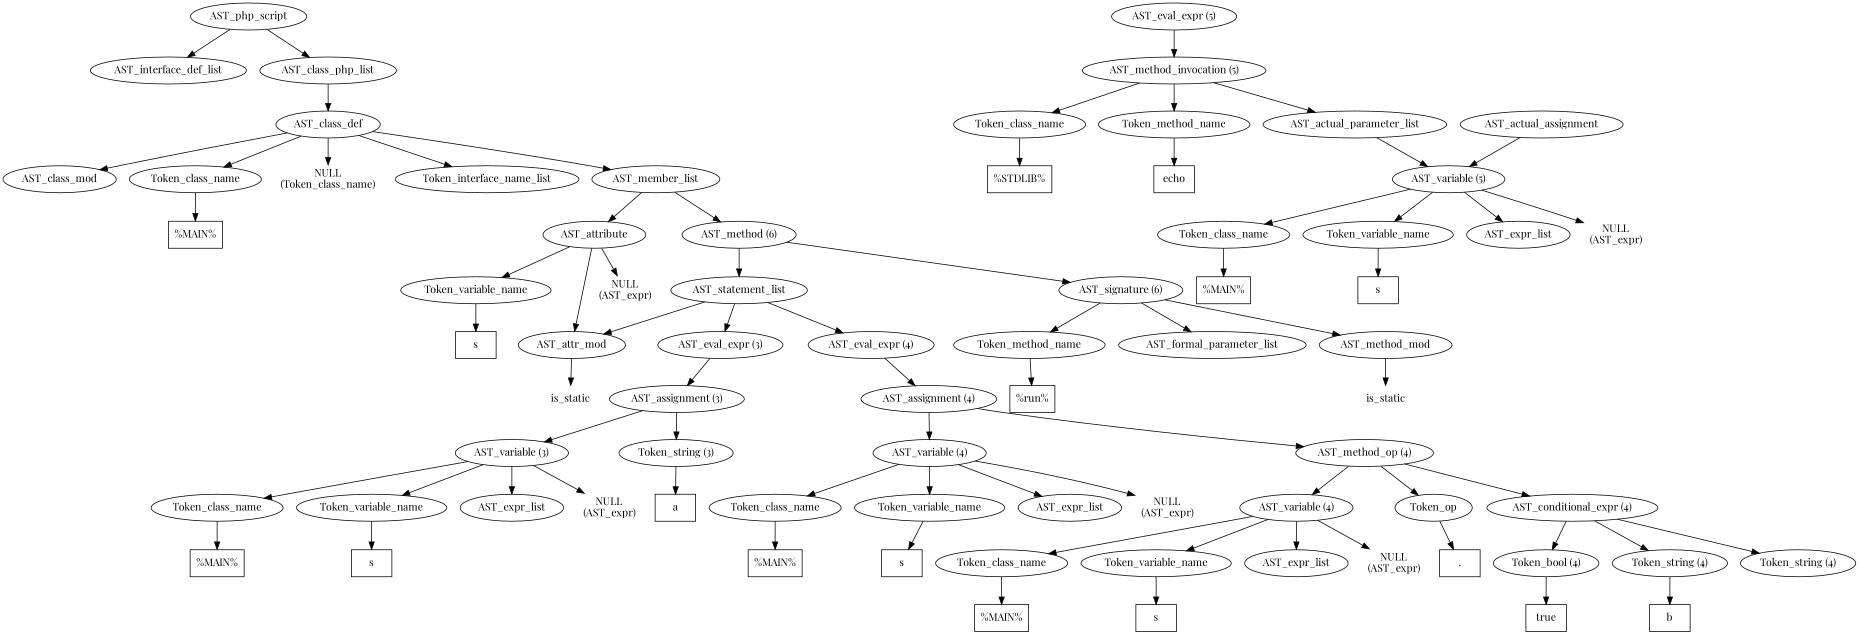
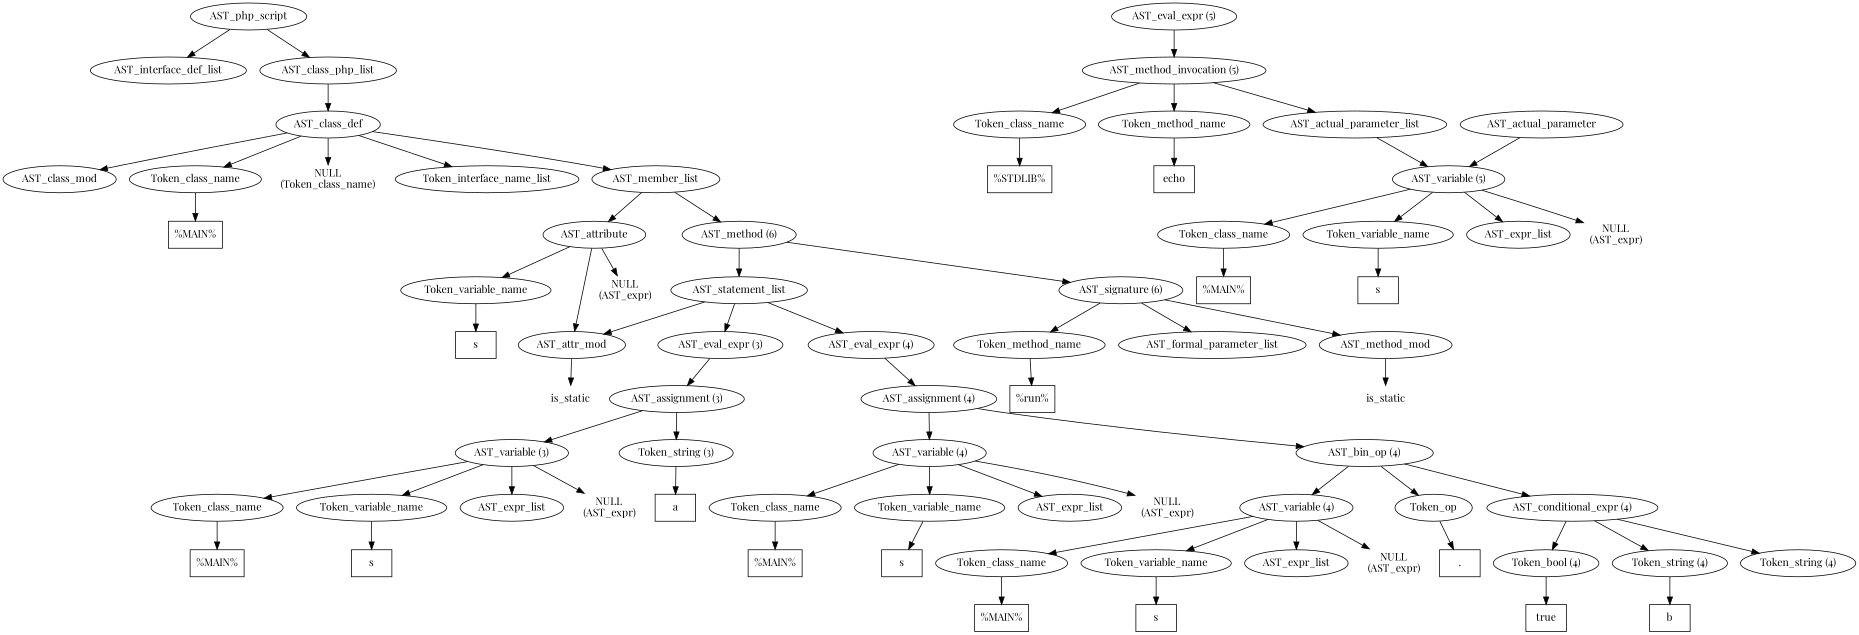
  digraph {
    fontname="Playfair Display"
    node [fontname="Playfair Display"]
    edge [fontname="Playfair Display"]
    n1 [label=AST_php_script]
    n2 [label=AST_interface_def_list]
    n3 [label=AST_class_php_list]
    n4 [label=AST_class_def]
    n5 [label=AST_class_mod]
    n6 [label=Token_class_name]
    n7 [label="NULL\n(Token_class_name)" shape=plaintext]
    n8 [label=Token_interface_name_list]
    n9 [label=AST_member_list]
    n10 [label="%MAIN%" shape=box]
    n11 [label="AST_method (6)"]
    n12 [label=AST_attribute]
    n13 [label="AST_signature (6)"]
    n14 [label=AST_statement_list]
    n15 [label=AST_attr_mod]
    n16 [label=Token_variable_name]
    n17 [label="NULL\n(AST_expr)" shape=plaintext]
    n18 [label=AST_method_mod]
    n19 [label=Token_method_name]
    n20 [label=AST_formal_parameter_list]
    n21 [label="AST_eval_expr (3)"]
    n22 [label="AST_eval_expr (4)"]
    n23 [label=is_static shape=plaintext]
    n24 [label="%run%" shape=box]
    n25 [label="AST_assignment (3)"]
    n26 [label="AST_assignment (4)"]
    n27 [label="AST_eval_expr (5)"]
    n28 [label="AST_method_invocation (5)"]
    n29 [label="AST_variable (3)"]
    n30 [label="Token_string (3)"]
    n31 [label=Token_class_name]
    n32 [label=Token_variable_name]
    n33 [label=AST_expr_list]
    n34 [label="NULL\n(AST_expr)" shape=plaintext]
    n35 [label=a shape=box]
    n36 [label="%MAIN%" shape=box]
    n37 [label=s shape=box]
    n38 [label="AST_variable (4)"]
-   n39 [label="AST_method_op (4)"]
+   n39 [label="AST_bin_op (4)"]
    n40 [label=Token_class_name]
    n41 [label=Token_variable_name]
    n42 [label=AST_expr_list]
    n43 [label="NULL\n(AST_expr)" shape=plaintext]
    n44 [label="AST_variable (4)"]
    n45 [label=Token_op]
    n46 [label="AST_conditional_expr (4)"]
    n47 [label="%MAIN%" shape=box]
    n48 [label=s shape=box]
    n49 [label=Token_class_name]
    n50 [label=Token_variable_name]
    n51 [label=AST_expr_list]
    n52 [label="NULL\n(AST_expr)" shape=plaintext]
    n53 [label="." shape=box]
    n54 [label="Token_bool (4)"]
    n55 [label="Token_string (4)"]
    n56 [label="Token_string (4)"]
    n57 [label="%MAIN%" shape=box]
    n58 [label=s shape=box]
    n59 [label=true shape=box]
    n60 [label=b shape=box]
    n61 [label=Token_class_name]
    n62 [label=Token_method_name]
    n63 [label=AST_actual_parameter_list]
    n64 [label="%STDLIB%" shape=box]
    n65 [label=echo shape=box]
    n66 [label="AST_variable (5)"]
-   n67 [label=AST_actual_assignment]
+   n67 [label=AST_actual_parameter]
    n68 [label=Token_class_name]
    n69 [label=Token_variable_name]
    n70 [label=AST_expr_list]
    n71 [label="NULL\n(AST_expr)" shape=plaintext]
    n72 [label="%MAIN%" shape=box]
    n73 [label=s shape=box]
    n74 [label=is_static shape=plaintext]
    n75 [label=s shape=box]
    n1 -> n2
    n1 -> n3
    n3 -> n4
    n4 -> n5
    n4 -> n6
    n4 -> n7
    n4 -> n8
    n4 -> n9
    n6 -> n10
    n9 -> n11
    n9 -> n12
    n11 -> n13
    n11 -> n14
    n12 -> n15
    n12 -> n16
    n12 -> n17
    n13 -> n18
    n13 -> n19
    n13 -> n20
    n14 -> n15
    n14 -> n21
    n14 -> n22
    n15 -> n74
    n16 -> n75
    n18 -> n23
    n19 -> n24
    n21 -> n25
    n22 -> n26
    n25 -> n29
    n25 -> n30
    n26 -> n38
    n26 -> n39
    n27 -> n28
    n28 -> n61
    n28 -> n62
    n28 -> n63
    n29 -> n31
    n29 -> n32
    n29 -> n33
    n29 -> n34
    n30 -> n35
    n31 -> n36
    n32 -> n37
    n38 -> n40
    n38 -> n41
    n38 -> n42
    n38 -> n43
    n39 -> n44
    n39 -> n45
    n39 -> n46
    n40 -> n47
    n41 -> n48
    n44 -> n49
    n44 -> n50
    n44 -> n51
    n44 -> n52
    n45 -> n53
    n46 -> n54
    n46 -> n55
    n46 -> n56
    n49 -> n57
    n50 -> n58
    n54 -> n59
    n55 -> n60
    n61 -> n64
    n62 -> n65
    n63 -> n66
    n66 -> n68
    n66 -> n69
    n66 -> n70
    n66 -> n71
    n67 -> n66
    n68 -> n72
    n69 -> n73
  }
